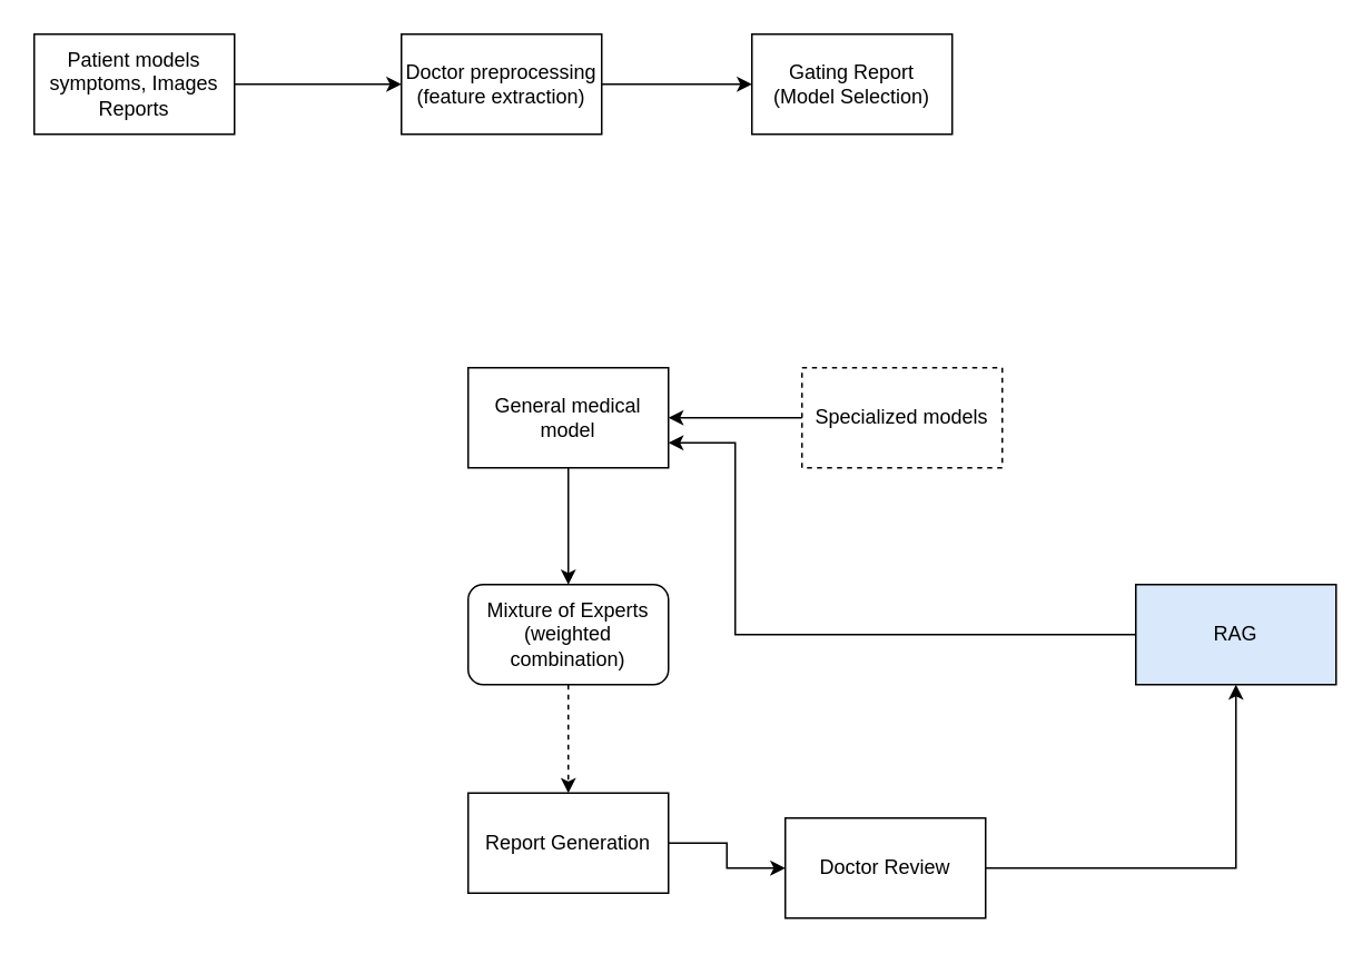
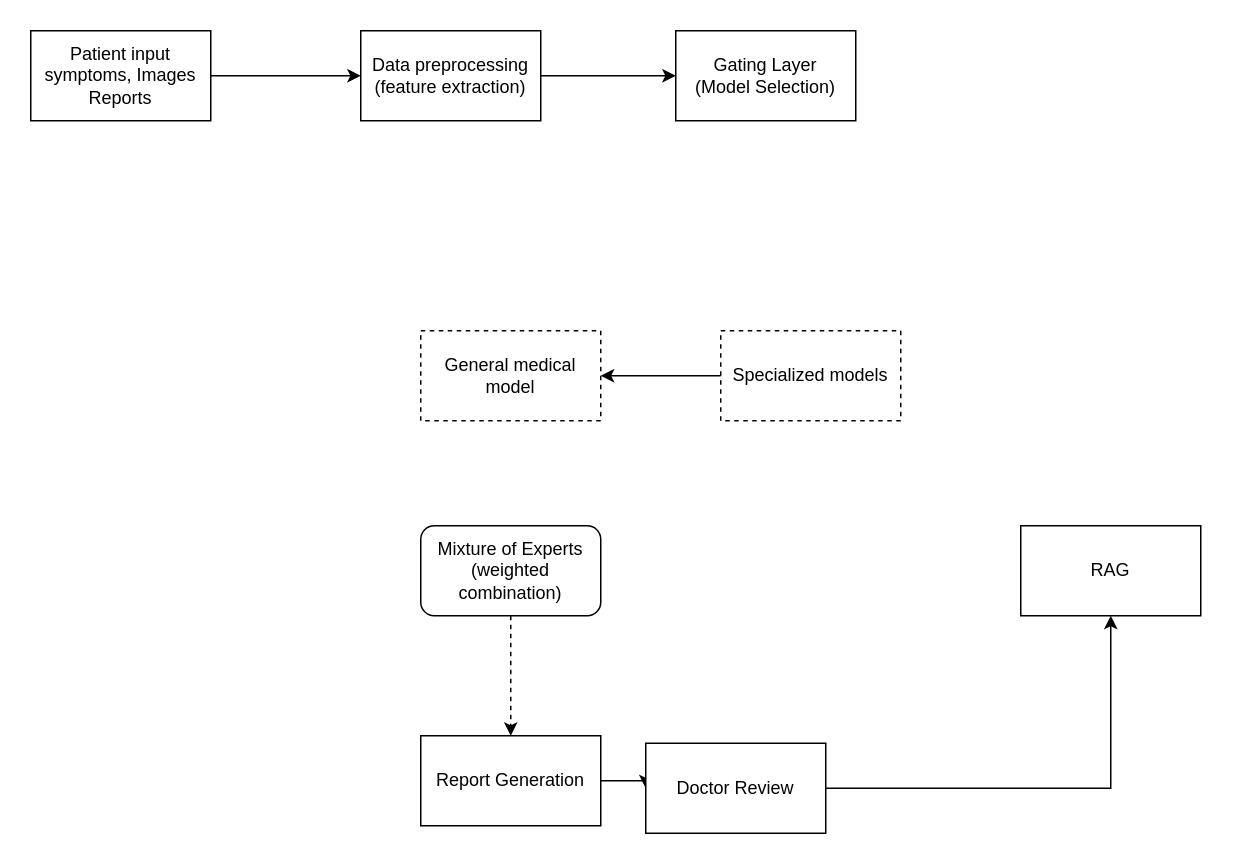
  <mxCell id="0" />
  <mxCell id="1" parent="0" />
  <mxCell id="2" style="edgeStyle=orthogonalEdgeStyle;rounded=0;orthogonalLoop=1;jettySize=auto;html=1;entryX=0;entryY=0.5;entryDx=0;entryDy=0;" edge="1" parent="1" source="3" target="5"><mxGeometry relative="1" as="geometry" /></mxCell>
- <mxCell id="3" value="Patient models&lt;div&gt;symptoms, Images&lt;/div&gt;&lt;div&gt;Reports&lt;/div&gt;" style="rounded=0;whiteSpace=wrap;html=1;" vertex="1" parent="1"><mxGeometry x="20" y="20" width="120" height="60" as="geometry" /></mxCell>
+ <mxCell id="3" value="Patient input&lt;div&gt;symptoms, Images&lt;/div&gt;&lt;div&gt;Reports&lt;/div&gt;" style="rounded=0;whiteSpace=wrap;html=1;" vertex="1" parent="1"><mxGeometry x="20" y="20" width="120" height="60" as="geometry" /></mxCell>
  <mxCell id="4" style="edgeStyle=orthogonalEdgeStyle;rounded=0;orthogonalLoop=1;jettySize=auto;html=1;entryX=0;entryY=0.5;entryDx=0;entryDy=0;" edge="1" parent="1" source="5" target="6"><mxGeometry relative="1" as="geometry" /></mxCell>
- <mxCell id="5" value="Doctor preprocessing&lt;div&gt;(feature extraction)&lt;/div&gt;" style="rounded=0;whiteSpace=wrap;html=1;" vertex="1" parent="1"><mxGeometry x="240" y="20" width="120" height="60" as="geometry" /></mxCell>
- <mxCell id="6" value="Gating Report&lt;div&gt;(Model Selection)&lt;/div&gt;" style="rounded=0;whiteSpace=wrap;html=1;" vertex="1" parent="1"><mxGeometry x="450" y="20" width="120" height="60" as="geometry" /></mxCell>
+ <mxCell id="5" value="Data preprocessing&lt;div&gt;(feature extraction)&lt;/div&gt;" style="rounded=0;whiteSpace=wrap;html=1;" vertex="1" parent="1"><mxGeometry x="240" y="20" width="120" height="60" as="geometry" /></mxCell>
+ <mxCell id="6" value="Gating Layer&lt;div&gt;(Model Selection)&lt;/div&gt;" style="rounded=0;whiteSpace=wrap;html=1;" vertex="1" parent="1"><mxGeometry x="450" y="20" width="120" height="60" as="geometry" /></mxCell>
  <mxCell id="7" value="Specialized models" style="rounded=0;whiteSpace=wrap;html=1;dashed=1;" vertex="1" parent="1"><mxGeometry x="480" y="220" width="120" height="60" as="geometry" /></mxCell>
- <mxCell id="8" style="edgeStyle=orthogonalEdgeStyle;rounded=0;orthogonalLoop=1;jettySize=auto;html=1;entryX=0.5;entryY=0;entryDx=0;entryDy=0;" edge="1" parent="1" source="9" target="12"><mxGeometry relative="1" as="geometry" /></mxCell>
- <mxCell id="9" value="General medical model" style="rounded=0;whiteSpace=wrap;html=1;" vertex="1" parent="1"><mxGeometry x="280" y="220" width="120" height="60" as="geometry" /></mxCell>
+ <mxCell id="9" value="General medical model" style="rounded=0;whiteSpace=wrap;html=1;dashed=1;" vertex="1" parent="1"><mxGeometry x="280" y="220" width="120" height="60" as="geometry" /></mxCell>
  <mxCell id="10" style="edgeStyle=orthogonalEdgeStyle;rounded=0;orthogonalLoop=1;jettySize=auto;html=1;entryX=1;entryY=0.5;entryDx=0;entryDy=0;exitX=0;exitY=0.5;exitDx=0;exitDy=0;" edge="1" parent="1" source="7" target="9"><mxGeometry relative="1" as="geometry" /></mxCell>
  <mxCell id="11" style="edgeStyle=orthogonalEdgeStyle;rounded=0;orthogonalLoop=1;jettySize=auto;html=1;entryX=0.5;entryY=0;entryDx=0;entryDy=0;dashed=1;" edge="1" parent="1" source="12" target="15"><mxGeometry relative="1" as="geometry" /></mxCell>
  <mxCell id="12" value="Mixture of Experts&lt;div&gt;(weighted combination)&lt;/div&gt;" style="whiteSpace=wrap;html=1;rounded=1;" vertex="1" parent="1"><mxGeometry x="280" y="350" width="120" height="60" as="geometry" /></mxCell>
  <mxCell id="13" style="edgeStyle=orthogonalEdgeStyle;rounded=0;orthogonalLoop=1;jettySize=auto;html=1;exitX=1;exitY=0.5;exitDx=0;exitDy=0;entryX=1;entryY=0.5;entryDx=0;entryDy=0;" edge="1" parent="1" source="9" target="9"><mxGeometry relative="1" as="geometry" /></mxCell>
  <mxCell id="14" style="edgeStyle=orthogonalEdgeStyle;rounded=0;orthogonalLoop=1;jettySize=auto;html=1;exitX=1;exitY=0.5;exitDx=0;exitDy=0;entryX=0;entryY=0.5;entryDx=0;entryDy=0;" edge="1" parent="1" source="15" target="17"><mxGeometry relative="1" as="geometry" /></mxCell>
- <mxCell id="15" value="Report Generation" style="rounded=0;whiteSpace=wrap;html=1;" vertex="1" parent="1"><mxGeometry x="280" y="475" width="120" height="60" as="geometry" /></mxCell>
+ <mxCell id="15" value="Report Generation" style="rounded=0;whiteSpace=wrap;html=1;" vertex="1" parent="1"><mxGeometry x="280" y="490" width="120" height="60" as="geometry" /></mxCell>
  <mxCell id="16" style="edgeStyle=orthogonalEdgeStyle;rounded=0;orthogonalLoop=1;jettySize=auto;html=1;entryX=0.5;entryY=1;entryDx=0;entryDy=0;" edge="1" parent="1" source="17" target="19"><mxGeometry relative="1" as="geometry" /></mxCell>
- <mxCell id="17" value="Doctor Review" style="rounded=0;whiteSpace=wrap;html=1;" vertex="1" parent="1"><mxGeometry x="470" y="490" width="120" height="60" as="geometry" /></mxCell>
- <mxCell id="18" style="edgeStyle=orthogonalEdgeStyle;rounded=0;orthogonalLoop=1;jettySize=auto;html=1;entryX=1;entryY=0.75;entryDx=0;entryDy=0;" edge="1" parent="1" source="19" target="9"><mxGeometry relative="1" as="geometry"><Array as="points"><mxPoint x="440" y="380" /><mxPoint x="440" y="265" /></Array></mxGeometry></mxCell>
- <mxCell id="19" value="RAG" style="rounded=0;whiteSpace=wrap;html=1;fillColor=#dae8fc;" vertex="1" parent="1"><mxGeometry x="680" y="350" width="120" height="60" as="geometry" /></mxCell>
+ <mxCell id="17" value="Doctor Review" style="rounded=0;whiteSpace=wrap;html=1;" vertex="1" parent="1"><mxGeometry x="430" y="495" width="120" height="60" as="geometry" /></mxCell>
+ <mxCell id="19" value="RAG" style="rounded=0;whiteSpace=wrap;html=1;" vertex="1" parent="1"><mxGeometry x="680" y="350" width="120" height="60" as="geometry" /></mxCell>
